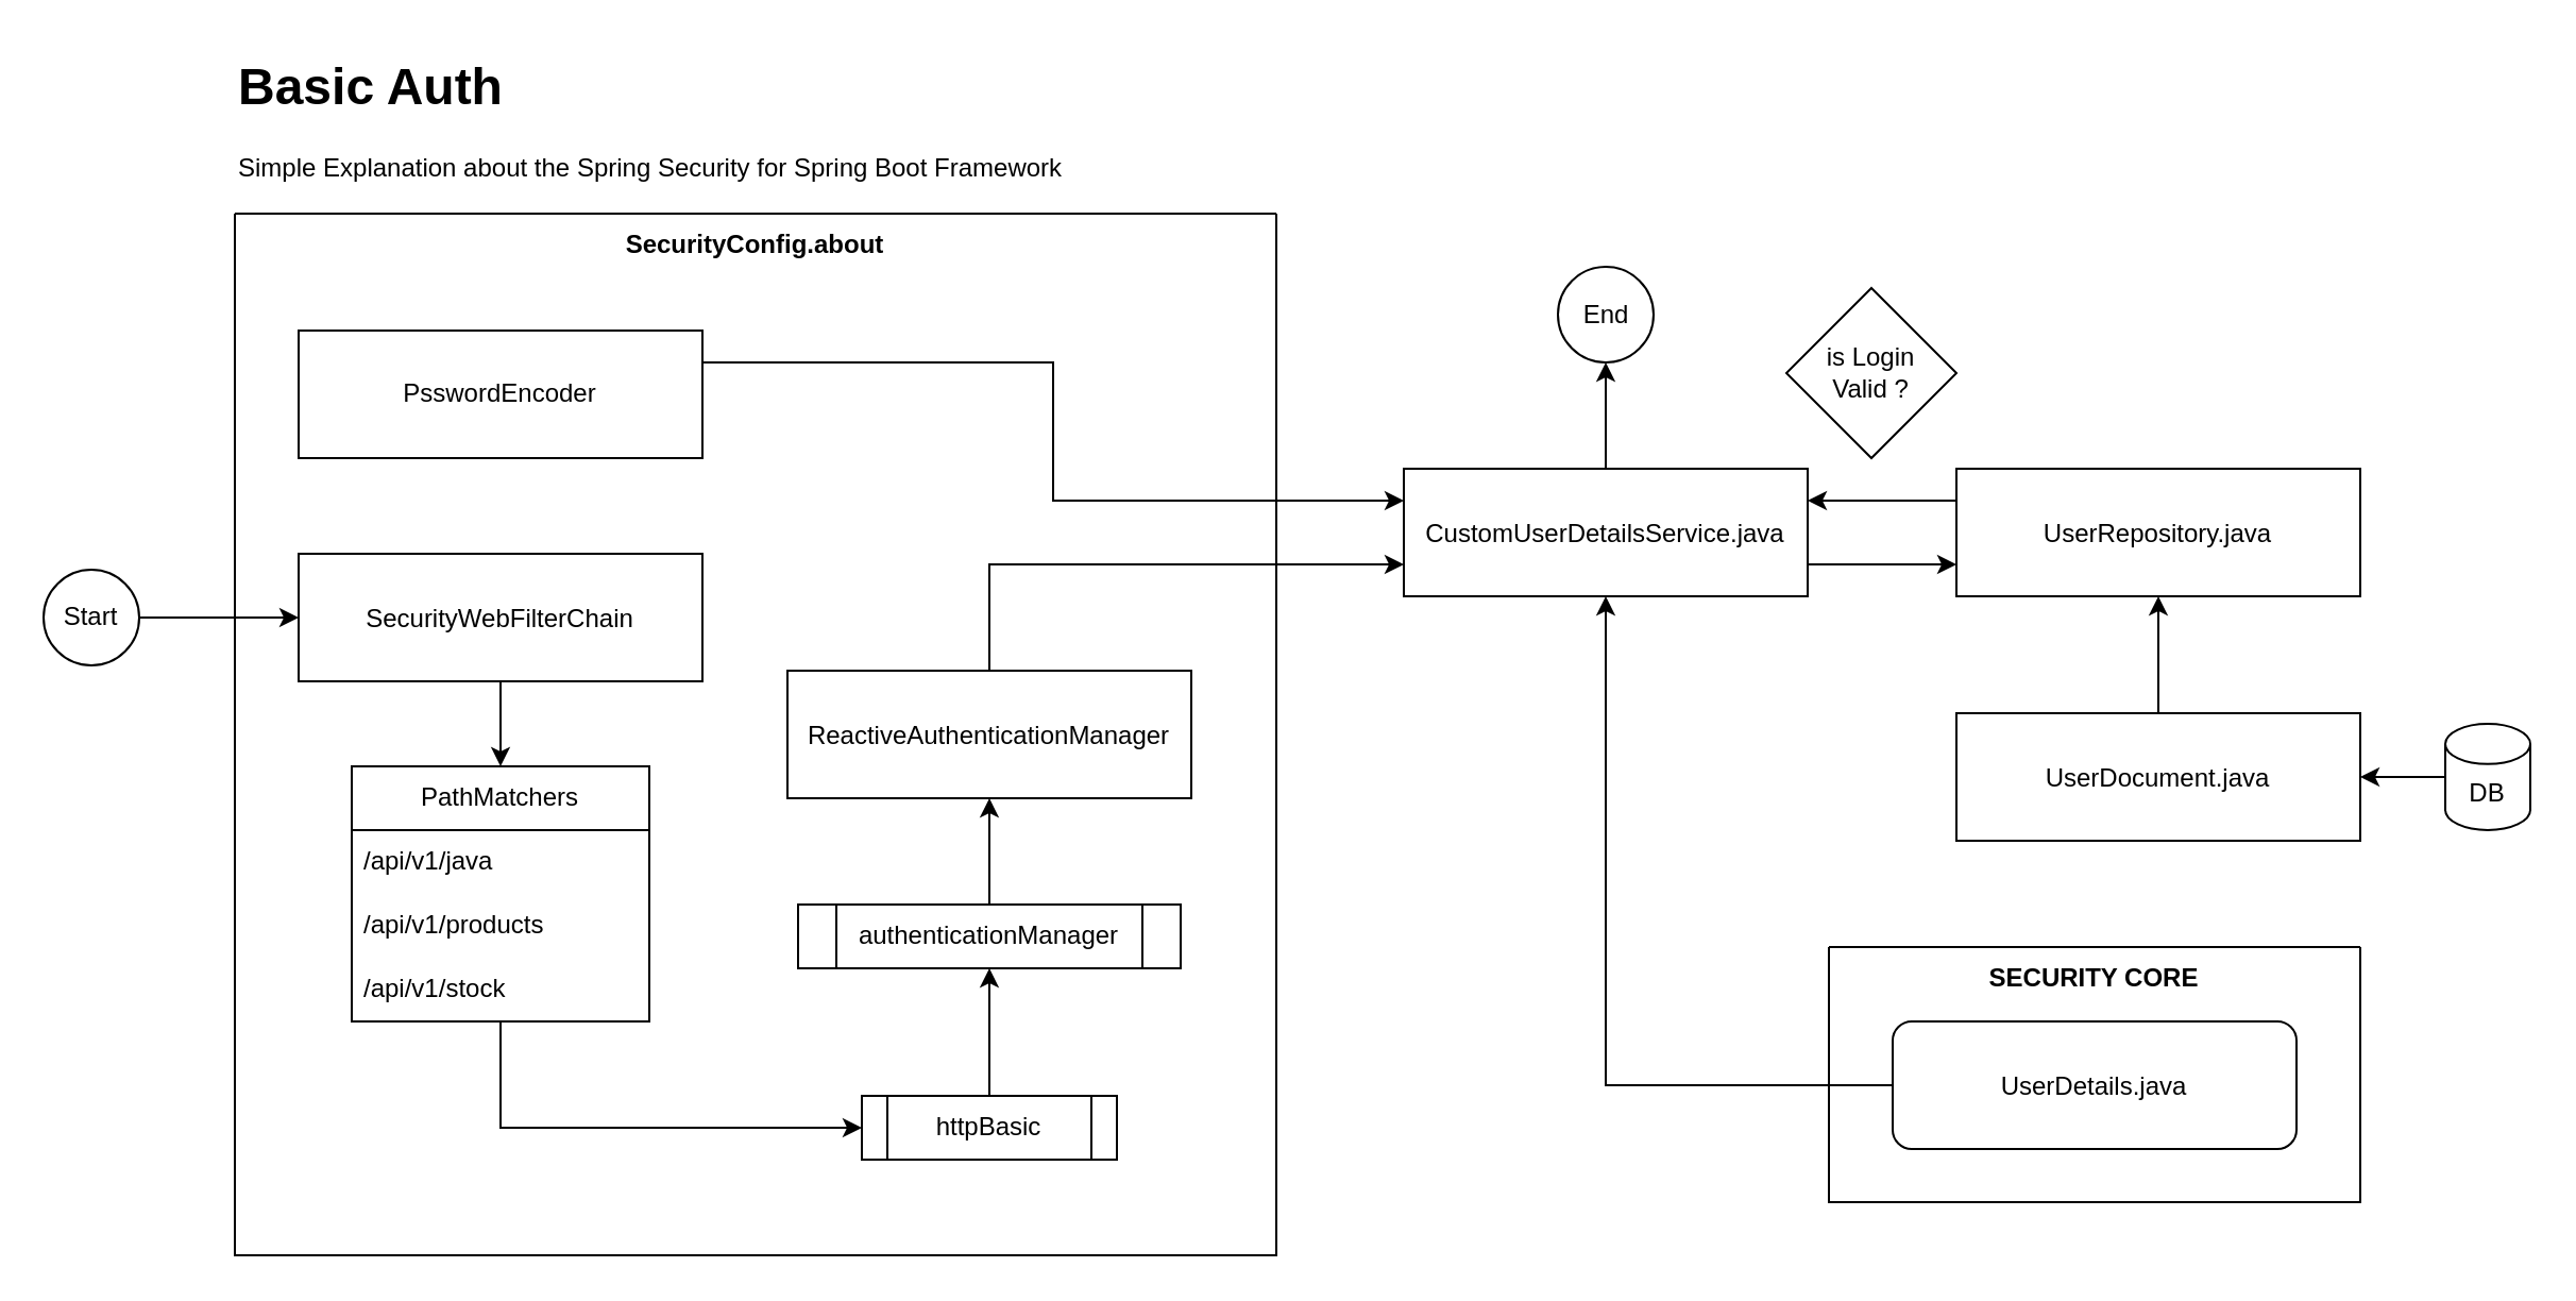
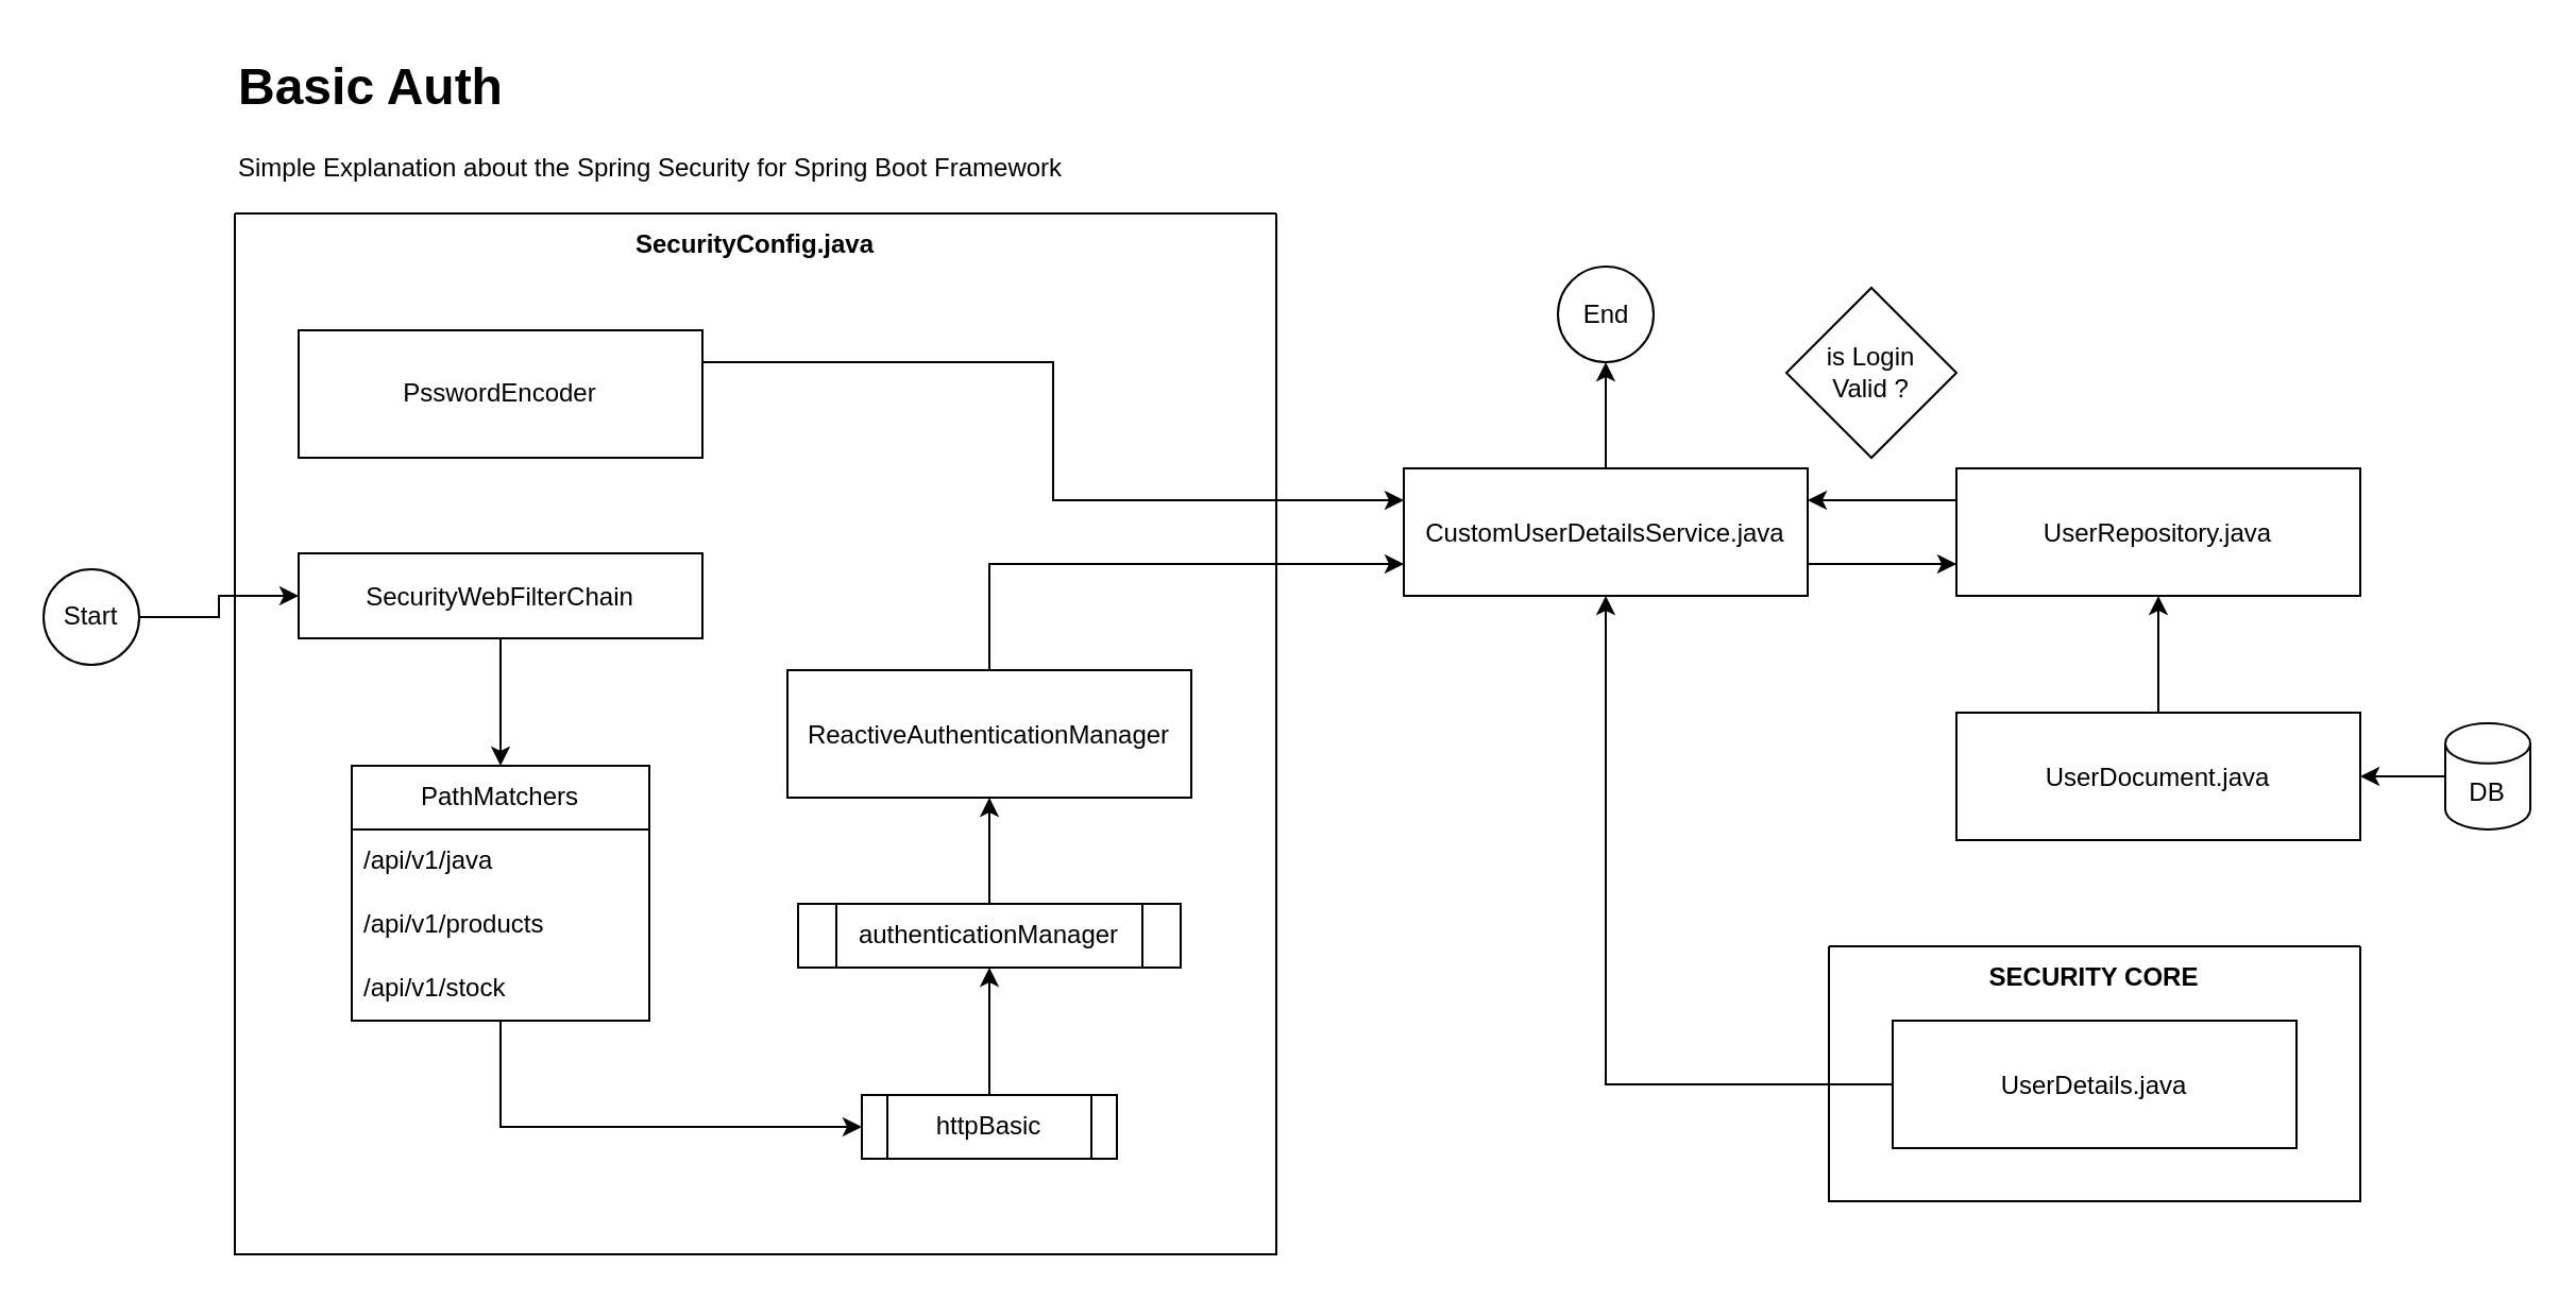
  <mxCell id="0" />
  <mxCell id="1" parent="0" />
- <mxCell id="2" value="&#10;&#10;SecurityConfig.about" style="swimlane;startSize=0;" vertex="1" parent="1"><mxGeometry x="110" y="100" width="490" height="490" as="geometry" /></mxCell>
+ <mxCell id="2" value="&#10;&#10;SecurityConfig.java" style="swimlane;startSize=0;" vertex="1" parent="1"><mxGeometry x="110" y="100" width="490" height="490" as="geometry" /></mxCell>
  <mxCell id="3" value="PsswordEncoder" style="rounded=0;whiteSpace=wrap;html=1;" vertex="1" parent="2"><mxGeometry x="30" y="55" width="190" height="60" as="geometry" /></mxCell>
  <mxCell id="4" value="ReactiveAuthenticationManager" style="rounded=0;" vertex="1" parent="2"><mxGeometry x="260" y="215" width="190" height="60" as="geometry" /></mxCell>
  <mxCell id="5" style="edgeStyle=orthogonalEdgeStyle;rounded=0;orthogonalLoop=1;jettySize=auto;html=1;" edge="1" parent="2" source="6" target="8"><mxGeometry relative="1" as="geometry" /></mxCell>
- <mxCell id="6" value="SecurityWebFilterChain" style="rounded=0;" vertex="1" parent="2"><mxGeometry x="30" y="160" width="190" height="60" as="geometry" /></mxCell>
+ <mxCell id="6" value="SecurityWebFilterChain" style="rounded=0;" vertex="1" parent="2"><mxGeometry x="30" y="160" width="190" height="40" as="geometry" /></mxCell>
  <mxCell id="7" value="" style="edgeStyle=orthogonalEdgeStyle;rounded=0;orthogonalLoop=1;jettySize=auto;html=1;entryX=0;entryY=0.5;entryDx=0;entryDy=0;exitX=0.5;exitY=1;exitDx=0;exitDy=0;" edge="1" parent="2" source="8" target="14"><mxGeometry relative="1" as="geometry"><mxPoint x="295.0" y="430" as="targetPoint" /></mxGeometry></mxCell>
  <mxCell id="8" value="PathMatchers" style="swimlane;fontStyle=0;childLayout=stackLayout;horizontal=1;startSize=30;horizontalStack=0;resizeParent=1;resizeParentMax=0;resizeLast=0;collapsible=1;marginBottom=0;whiteSpace=wrap;html=1;" vertex="1" parent="2"><mxGeometry x="55" y="260" width="140" height="120" as="geometry" /></mxCell>
  <mxCell id="9" value="/api/v1/java" style="text;strokeColor=none;fillColor=none;align=left;verticalAlign=middle;spacingLeft=4;spacingRight=4;overflow=hidden;points=[[0,0.5],[1,0.5]];portConstraint=eastwest;rotatable=0;whiteSpace=wrap;html=1;" vertex="1" parent="8"><mxGeometry y="30" width="140" height="30" as="geometry" /></mxCell>
  <mxCell id="10" value="/api/v1/products" style="text;strokeColor=none;fillColor=none;align=left;verticalAlign=middle;spacingLeft=4;spacingRight=4;overflow=hidden;points=[[0,0.5],[1,0.5]];portConstraint=eastwest;rotatable=0;whiteSpace=wrap;html=1;" vertex="1" parent="8"><mxGeometry y="60" width="140" height="30" as="geometry" /></mxCell>
  <mxCell id="11" value="/api/v1/stock" style="text;strokeColor=none;fillColor=none;align=left;verticalAlign=middle;spacingLeft=4;spacingRight=4;overflow=hidden;points=[[0,0.5],[1,0.5]];portConstraint=eastwest;rotatable=0;whiteSpace=wrap;html=1;" vertex="1" parent="8"><mxGeometry y="90" width="140" height="30" as="geometry" /></mxCell>
  <mxCell id="12" value="" style="edgeStyle=orthogonalEdgeStyle;rounded=0;orthogonalLoop=1;jettySize=auto;html=1;" edge="1" parent="2" source="14" target="15"><mxGeometry relative="1" as="geometry"><mxPoint x="355.0" y="410" as="sourcePoint" /><mxPoint x="355.0" y="360" as="targetPoint" /></mxGeometry></mxCell>
  <mxCell id="13" style="edgeStyle=orthogonalEdgeStyle;rounded=0;orthogonalLoop=1;jettySize=auto;html=1;exitX=0.5;exitY=0;exitDx=0;exitDy=0;" edge="1" parent="2" source="15" target="4"><mxGeometry relative="1" as="geometry"><mxPoint x="355.0" y="320" as="sourcePoint" /></mxGeometry></mxCell>
  <mxCell id="14" value="httpBasic" style="shape=process;whiteSpace=wrap;html=1;backgroundOutline=1;" vertex="1" parent="2"><mxGeometry x="295" y="415" width="120" height="30" as="geometry" /></mxCell>
  <mxCell id="15" value="authenticationManager" style="shape=process;whiteSpace=wrap;html=1;backgroundOutline=1;" vertex="1" parent="2"><mxGeometry x="265" y="325" width="180" height="30" as="geometry" /></mxCell>
  <mxCell id="16" style="edgeStyle=orthogonalEdgeStyle;rounded=0;orthogonalLoop=1;jettySize=auto;html=1;" edge="1" parent="1" source="17" target="19"><mxGeometry relative="1" as="geometry" /></mxCell>
  <mxCell id="17" value="UserDocument.java" style="rounded=0;" vertex="1" parent="1"><mxGeometry x="920" y="335" width="190" height="60" as="geometry" /></mxCell>
  <mxCell id="18" style="edgeStyle=orthogonalEdgeStyle;rounded=0;orthogonalLoop=1;jettySize=auto;html=1;entryX=1;entryY=0.25;entryDx=0;entryDy=0;exitX=0;exitY=0.25;exitDx=0;exitDy=0;" edge="1" parent="1" source="19" target="23"><mxGeometry relative="1" as="geometry" /></mxCell>
  <mxCell id="19" value="UserRepository.java" style="rounded=0;" vertex="1" parent="1"><mxGeometry x="920" y="220" width="190" height="60" as="geometry" /></mxCell>
  <mxCell id="20" style="edgeStyle=orthogonalEdgeStyle;rounded=0;orthogonalLoop=1;jettySize=auto;html=1;" edge="1" parent="1" source="29" target="23"><mxGeometry relative="1" as="geometry" /></mxCell>
  <mxCell id="21" style="edgeStyle=orthogonalEdgeStyle;rounded=0;orthogonalLoop=1;jettySize=auto;html=1;" edge="1" parent="1" source="23" target="27"><mxGeometry relative="1" as="geometry" /></mxCell>
  <mxCell id="22" style="edgeStyle=orthogonalEdgeStyle;rounded=0;orthogonalLoop=1;jettySize=auto;html=1;entryX=0;entryY=0.75;entryDx=0;entryDy=0;exitX=1;exitY=0.75;exitDx=0;exitDy=0;" edge="1" parent="1" source="23" target="19"><mxGeometry relative="1" as="geometry" /></mxCell>
  <mxCell id="23" value="CustomUserDetailsService.java" style="rounded=0;" vertex="1" parent="1"><mxGeometry x="660" y="220" width="190" height="60" as="geometry" /></mxCell>
  <mxCell id="24" style="edgeStyle=orthogonalEdgeStyle;rounded=0;orthogonalLoop=1;jettySize=auto;html=1;entryX=0;entryY=0.25;entryDx=0;entryDy=0;exitX=1;exitY=0.25;exitDx=0;exitDy=0;" edge="1" parent="1" source="3" target="23"><mxGeometry relative="1" as="geometry" /></mxCell>
  <mxCell id="25" style="edgeStyle=orthogonalEdgeStyle;rounded=0;orthogonalLoop=1;jettySize=auto;html=1;" edge="1" parent="1" source="26" target="6"><mxGeometry relative="1" as="geometry" /></mxCell>
  <mxCell id="26" value="Start" style="ellipse;whiteSpace=wrap;html=1;rounded=0;" vertex="1" parent="1"><mxGeometry x="20" y="267.5" width="45" height="45" as="geometry" /></mxCell>
  <mxCell id="27" value="End" style="ellipse;whiteSpace=wrap;html=1;rounded=0;" vertex="1" parent="1"><mxGeometry x="732.5" y="125" width="45" height="45" as="geometry" /></mxCell>
  <mxCell id="28" value="&#10;&#10;SECURITY CORE" style="swimlane;startSize=0;" vertex="1" parent="1"><mxGeometry x="860" y="445" width="250" height="120" as="geometry" /></mxCell>
- <mxCell id="29" value="UserDetails.java" style="rounded=1;" vertex="1" parent="28"><mxGeometry x="30" y="35" width="190" height="60" as="geometry" /></mxCell>
+ <mxCell id="29" value="UserDetails.java" style="rounded=0;" vertex="1" parent="28"><mxGeometry x="30" y="35" width="190" height="60" as="geometry" /></mxCell>
  <mxCell id="30" style="edgeStyle=orthogonalEdgeStyle;rounded=0;orthogonalLoop=1;jettySize=auto;html=1;entryX=0;entryY=0.75;entryDx=0;entryDy=0;exitX=0.5;exitY=0;exitDx=0;exitDy=0;" edge="1" parent="1" source="4" target="23"><mxGeometry relative="1" as="geometry" /></mxCell>
  <mxCell id="31" value="&lt;div&gt;is Login&lt;/div&gt;&lt;div&gt;Valid ?&lt;/div&gt;" style="rhombus;whiteSpace=wrap;html=1;" vertex="1" parent="1"><mxGeometry x="840" y="135" width="80" height="80" as="geometry" /></mxCell>
  <mxCell id="32" style="edgeStyle=orthogonalEdgeStyle;rounded=0;orthogonalLoop=1;jettySize=auto;html=1;" edge="1" parent="1" source="33" target="17"><mxGeometry relative="1" as="geometry" /></mxCell>
  <mxCell id="33" value="DB" style="shape=cylinder3;whiteSpace=wrap;html=1;boundedLbl=1;backgroundOutline=1;size=9.462;" vertex="1" parent="1"><mxGeometry x="1150" y="340" width="40" height="50" as="geometry" /></mxCell>
  <mxCell id="34" value="&lt;h1 style=&quot;margin-top: 0px;&quot;&gt;Basic Auth&lt;/h1&gt;&lt;p&gt;Simple Explanation about the Spring Security for Spring Boot Framework&lt;/p&gt;" style="text;html=1;whiteSpace=wrap;overflow=hidden;rounded=0;" vertex="1" parent="1"><mxGeometry x="110" y="20" width="490" height="80" as="geometry" /></mxCell>
